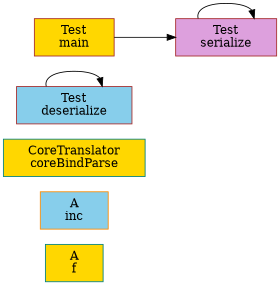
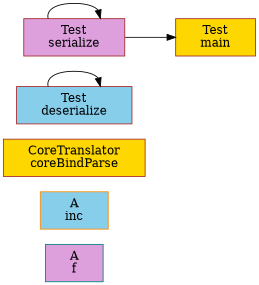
  digraph {
    rankdir=LR
    node [color=brown fillcolor=plum margin="0.4,0.1" shape=box style="filled,solid"]
    edge [color=black penwidth=1]
-   n1 [color=teal fillcolor=gold label="A\nf"]
+   n1 [color=teal label="A\nf"]
    n2 [color=darkorange fillcolor=skyblue label="A\ninc"]
-   n3 [color=teal fillcolor=gold label="CoreTranslator\ncoreBindParse"]
+   n3 [fillcolor=gold label="CoreTranslator\ncoreBindParse"]
    n4 [fillcolor=skyblue label="Test\ndeserialize"]
    n5 [fillcolor=gold label="Test\nmain"]
    n6 [label="Test\nserialize"]
    n4 -> n4
-   n5 -> n6
+   n6 -> n5
    n6 -> n6
  }
